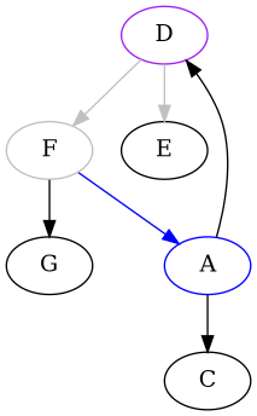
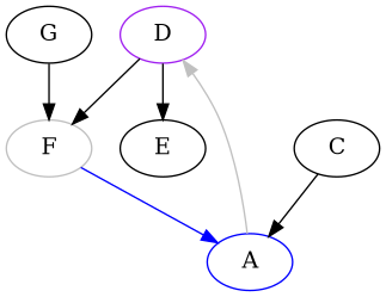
  digraph {
    n1 [color=purple label=D]
    n2 [color=gray label=F]
    n3 [color=black label=E]
    n4 [color=blue label=A]
    n5 [label=G]
    n6 [label=C]
-   n1 -> n2 [color=gray]
-   n1 -> n3 [color=gray]
+   n1 -> n2 [color=black]
+   n1 -> n3 [color=black]
    n2 -> n4 [color=blue]
-   n2 -> n5
-   n4 -> n1
-   n4 -> n6
+   n5 -> n2
+   n4 -> n1 [color=gray]
+   n6 -> n4
  }
